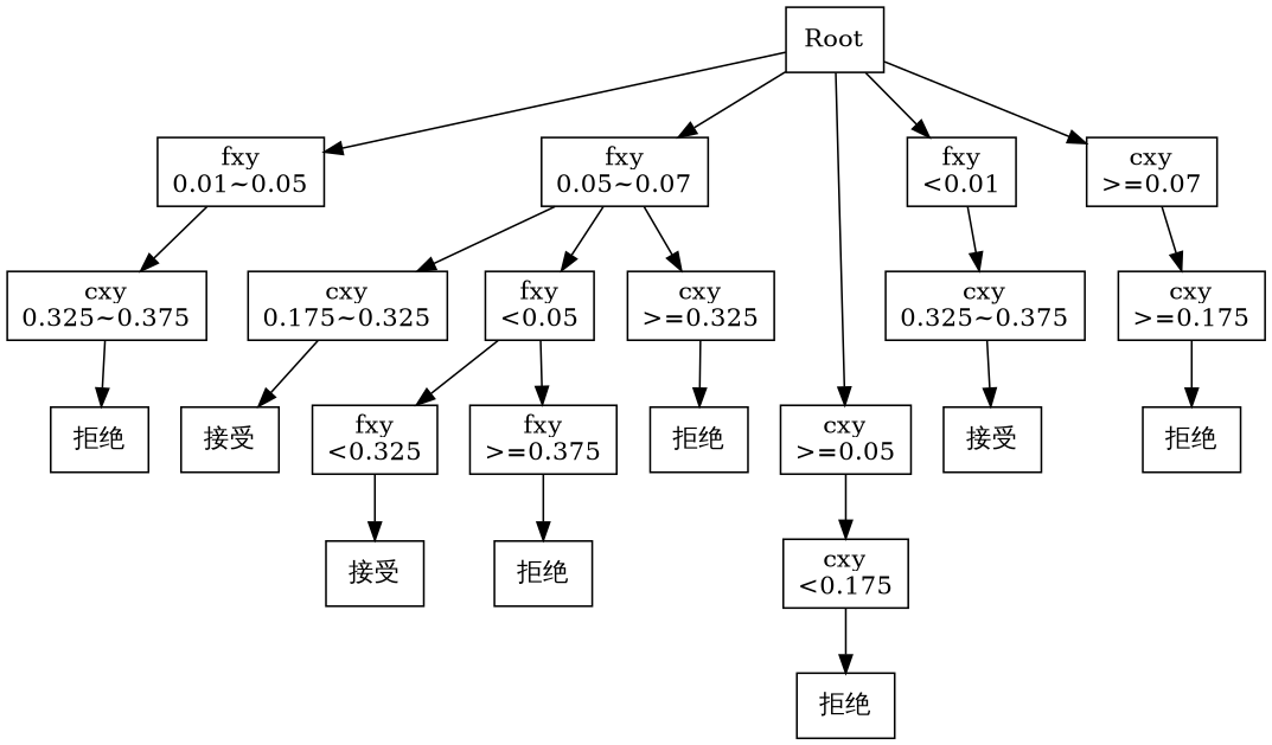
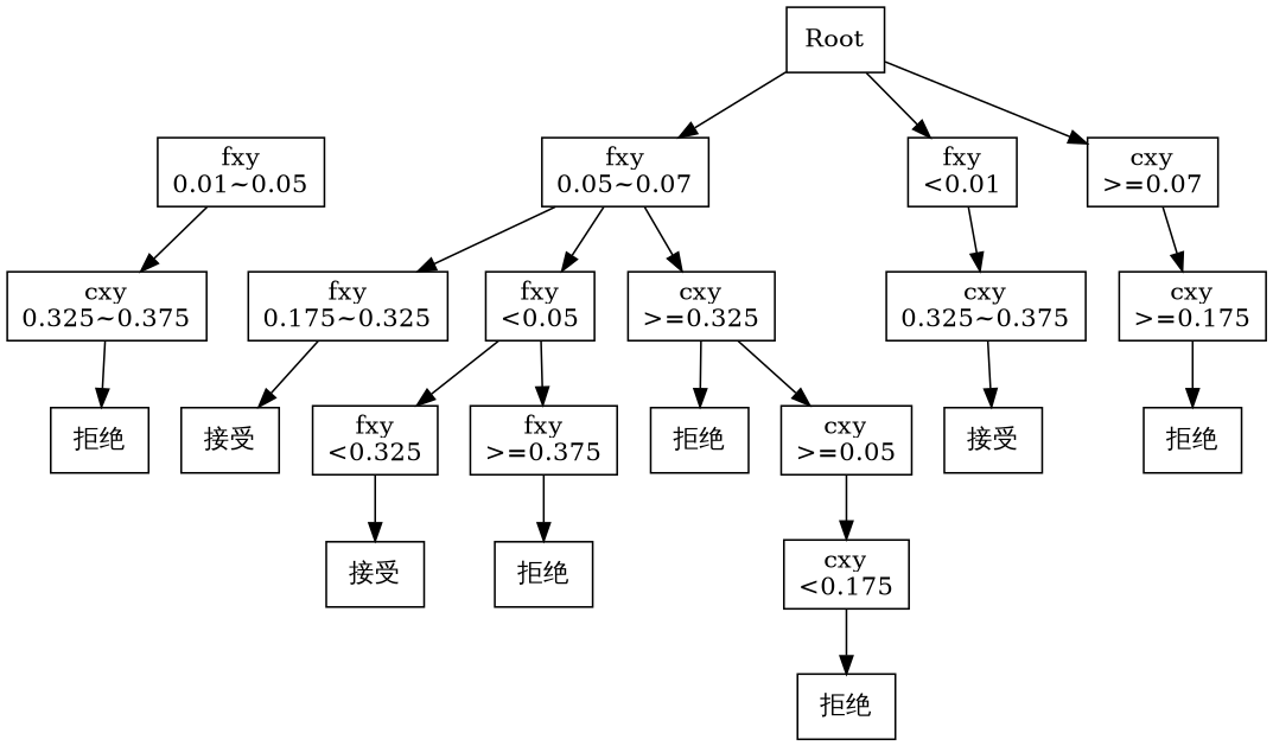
  digraph {
    node [shape=box]
    n1 [label=Root]
    n2 [label="fxy\n0.01~0.05"]
    n3 [label="fxy\n0.05~0.07"]
    n4 [label="fxy\n<0.01"]
    n5 [label="cxy\n>=0.05"]
    n6 [label="cxy\n>=0.07"]
    n7 [label="cxy\n0.325~0.375"]
    n8 [label="fxy\n<0.05"]
-   n9 [label="cxy\n0.175~0.325"]
+   n9 [label="fxy\n0.175~0.325"]
    n10 [label="cxy\n>=0.325"]
    n11 [label="cxy\n0.325~0.375"]
    n12 [label="fxy\n<0.325"]
    n13 [label="fxy\n>=0.375"]
    n14 [label="cxy\n<0.175"]
    n15 [label="cxy\n>=0.175"]
    n16 [label="拒绝"]
    n17 [label="接受"]
    n18 [label="拒绝"]
    n19 [label="接受"]
    n20 [label="接受"]
    n21 [label="拒绝"]
    n22 [label="拒绝"]
    n23 [label="拒绝"]
-   n1 -> n2
    n1 -> n3
    n1 -> n4
-   n1 -> n5
+   n10 -> n5
    n1 -> n6
    n2 -> n7
    n3 -> n8
    n3 -> n9
    n3 -> n10
    n4 -> n11
    n5 -> n14
    n6 -> n15
    n7 -> n16
    n8 -> n12
    n8 -> n13
    n9 -> n17
    n10 -> n18
    n11 -> n19
    n12 -> n20
    n13 -> n21
    n14 -> n22
    n15 -> n23
  }
